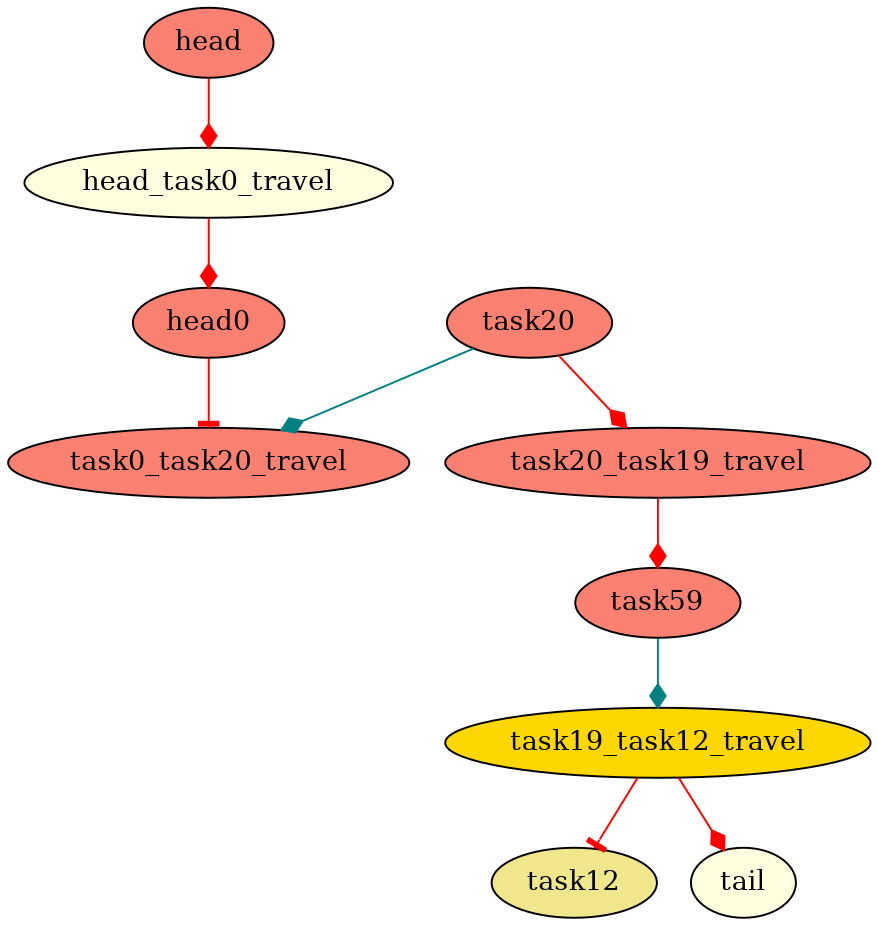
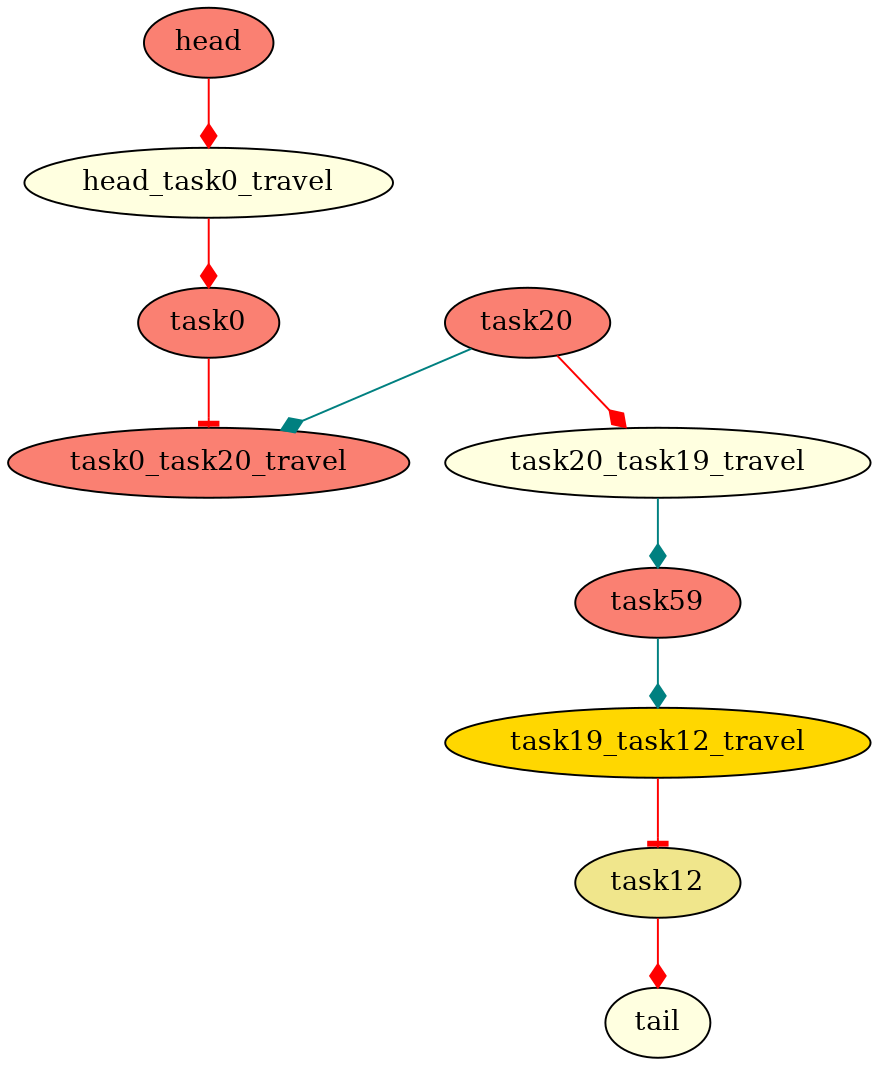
  digraph {
    node [fillcolor=salmon fontcolor=black style=filled]
    edge [arrowhead=diamond color=red]
    n1 [label=head]
    n2 [fillcolor=lightyellow label=head_task0_travel]
-   n3 [label=head0]
+   n3 [label=task0]
    n4 [label=task0_task20_travel]
    n5 [label=task20]
-   n6 [label=task20_task19_travel]
+   n6 [fillcolor=lightyellow label=task20_task19_travel]
    n7 [label=task59]
    n8 [fillcolor=gold label=task19_task12_travel]
    n9 [fillcolor=khaki label=task12]
    n10 [fillcolor=lightyellow label=tail]
    n1 -> n2
    n2 -> n3
    n3 -> n4 [arrowhead=tee]
    n5 -> n4 [color=teal]
    n5 -> n6
-   n6 -> n7
+   n6 -> n7 [color=teal]
    n7 -> n8 [color=teal]
    n8 -> n9 [arrowhead=tee]
-   n8 -> n10
+   n9 -> n10
  }
